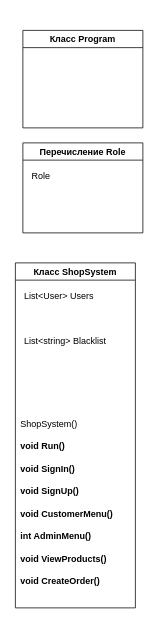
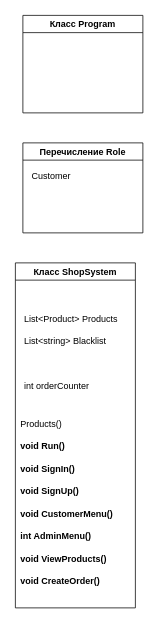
  <mxCell id="0" />
  <mxCell id="1" parent="0" />
- <mxCell id="2" value="Класс Program" style="swimlane;whiteSpace=wrap;html=1;" vertex="1" parent="1"><mxGeometry x="30" y="40" width="160" height="130" as="geometry" /></mxCell>
+ <mxCell id="2" value="Класс Program" style="swimlane;whiteSpace=wrap;html=1;" vertex="1" parent="1"><mxGeometry x="30" y="20" width="160" height="130" as="geometry" /></mxCell>
  <mxCell id="3" value="Перечисление Role" style="swimlane;whiteSpace=wrap;html=1;" vertex="1" parent="1"><mxGeometry x="30" y="190" width="160" height="120" as="geometry" /></mxCell>
- <mxCell id="4" value="Role" style="text;html=1;align=left;verticalAlign=middle;whiteSpace=wrap;rounded=0;" vertex="1" parent="3"><mxGeometry x="10" y="30" width="60" height="30" as="geometry" /></mxCell>
+ <mxCell id="4" value="Customer" style="text;html=1;align=left;verticalAlign=middle;whiteSpace=wrap;rounded=0;" vertex="1" parent="3"><mxGeometry x="10" y="30" width="60" height="30" as="geometry" /></mxCell>
  <mxCell id="5" value="Класс&amp;nbsp;ShopSystem" style="swimlane;whiteSpace=wrap;html=1;" vertex="1" parent="1"><mxGeometry x="20" y="350" width="160" height="460" as="geometry" /></mxCell>
- <mxCell id="6" value="List&amp;lt;User&amp;gt; Users" style="text;html=1;align=left;verticalAlign=middle;whiteSpace=wrap;rounded=0;" vertex="1" parent="5"><mxGeometry x="10" y="30" width="130" height="30" as="geometry" /></mxCell>
+ <mxCell id="7" value="List&amp;lt;Product&amp;gt; Products" style="text;html=1;align=left;verticalAlign=middle;whiteSpace=wrap;rounded=0;" vertex="1" parent="5"><mxGeometry x="10" y="60" width="140" height="30" as="geometry" /></mxCell>
  <mxCell id="8" value="&lt;span style=&quot;color: rgba(0, 0, 0, 0); font-family: monospace; font-size: 0px; text-wrap-mode: nowrap;&quot;&gt;%3CmxGraphModel%3E%3Croot%3E%3CmxCell%20id%3D%220%22%2F%3E%3CmxCell%20id%3D%221%22%20parent%3D%220%22%2F%3E%3CmxCell%20id%3D%222%22%20value%3D%22List%26amp%3Blt%3BProduct%26amp%3Bgt%3B%20Products%22%20style%3D%22text%3Bhtml%3D1%3Balign%3Dleft%3BverticalAlign%3Dmiddle%3BwhiteSpace%3Dwrap%3Brounded%3D0%3B%22%20vertex%3D%221%22%20parent%3D%221%22%3E%3CmxGeometry%20x%3D%22130%22%20y%3D%22460%22%20width%3D%22140%22%20height%3D%2230%22%20as%3D%22geometry%22%2F%3E%3C%2FmxCell%3E%3C%2Froot%3E%3C%2FmxGraphModel%3E&lt;/span&gt;List&amp;lt;string&amp;gt; Blacklist" style="text;html=1;align=left;verticalAlign=middle;whiteSpace=wrap;rounded=0;" vertex="1" parent="5"><mxGeometry x="10" y="90" width="140" height="30" as="geometry" /></mxCell>
- <mxCell id="10" value="ShopSystem()" style="text;html=1;align=left;verticalAlign=middle;whiteSpace=wrap;rounded=0;" vertex="1" parent="5"><mxGeometry x="5" y="200" width="140" height="30" as="geometry" /></mxCell>
+ <mxCell id="9" value="int orderCounter" style="text;html=1;align=left;verticalAlign=middle;whiteSpace=wrap;rounded=0;" vertex="1" parent="5"><mxGeometry x="10" y="150" width="140" height="30" as="geometry" /></mxCell>
+ <mxCell id="10" value="Products()" style="text;html=1;align=left;verticalAlign=middle;whiteSpace=wrap;rounded=0;" vertex="1" parent="5"><mxGeometry x="5" y="200" width="140" height="30" as="geometry" /></mxCell>
  <mxCell id="11" value="&lt;strong data-end=&quot;1327&quot; data-start=&quot;1311&quot;&gt;void Run()&lt;/strong&gt;" style="text;html=1;align=left;verticalAlign=middle;whiteSpace=wrap;rounded=0;" vertex="1" parent="5"><mxGeometry x="5" y="230" width="140" height="30" as="geometry" /></mxCell>
  <mxCell id="12" value="&lt;strong data-end=&quot;1428&quot; data-start=&quot;1409&quot;&gt;void SignIn()&lt;/strong&gt;" style="text;html=1;align=left;verticalAlign=middle;whiteSpace=wrap;rounded=0;" vertex="1" parent="5"><mxGeometry x="5" y="260" width="140" height="30" as="geometry" /></mxCell>
  <mxCell id="13" value="&lt;strong data-end=&quot;1484&quot; data-start=&quot;1465&quot;&gt;void SignUp()&lt;/strong&gt;" style="text;html=1;align=left;verticalAlign=middle;whiteSpace=wrap;rounded=0;" vertex="1" parent="5"><mxGeometry x="5" y="290" width="140" height="30" as="geometry" /></mxCell>
  <mxCell id="14" value="&lt;strong data-end=&quot;1563&quot; data-start=&quot;1538&quot;&gt;void CustomerMenu()&lt;/strong&gt;" style="text;html=1;align=left;verticalAlign=middle;whiteSpace=wrap;rounded=0;" vertex="1" parent="5"><mxGeometry x="5" y="320" width="140" height="30" as="geometry" /></mxCell>
  <mxCell id="15" value="&lt;strong data-end=&quot;1702&quot; data-start=&quot;1680&quot;&gt;int AdminMenu()&lt;/strong&gt;" style="text;html=1;align=left;verticalAlign=middle;whiteSpace=wrap;rounded=0;" vertex="1" parent="5"><mxGeometry x="5" y="350" width="140" height="30" as="geometry" /></mxCell>
  <mxCell id="16" value="&lt;strong data-end=&quot;1865&quot; data-start=&quot;1840&quot;&gt;void ViewProducts()&lt;/strong&gt;" style="text;html=1;align=left;verticalAlign=middle;whiteSpace=wrap;rounded=0;" vertex="1" parent="5"><mxGeometry x="5" y="380" width="140" height="30" as="geometry" /></mxCell>
  <mxCell id="17" value="&lt;strong data-end=&quot;1940&quot; data-start=&quot;1916&quot;&gt;void CreateOrder()&lt;/strong&gt;" style="text;html=1;align=left;verticalAlign=middle;whiteSpace=wrap;rounded=0;" vertex="1" parent="5"><mxGeometry x="5" y="410" width="140" height="30" as="geometry" /></mxCell>
